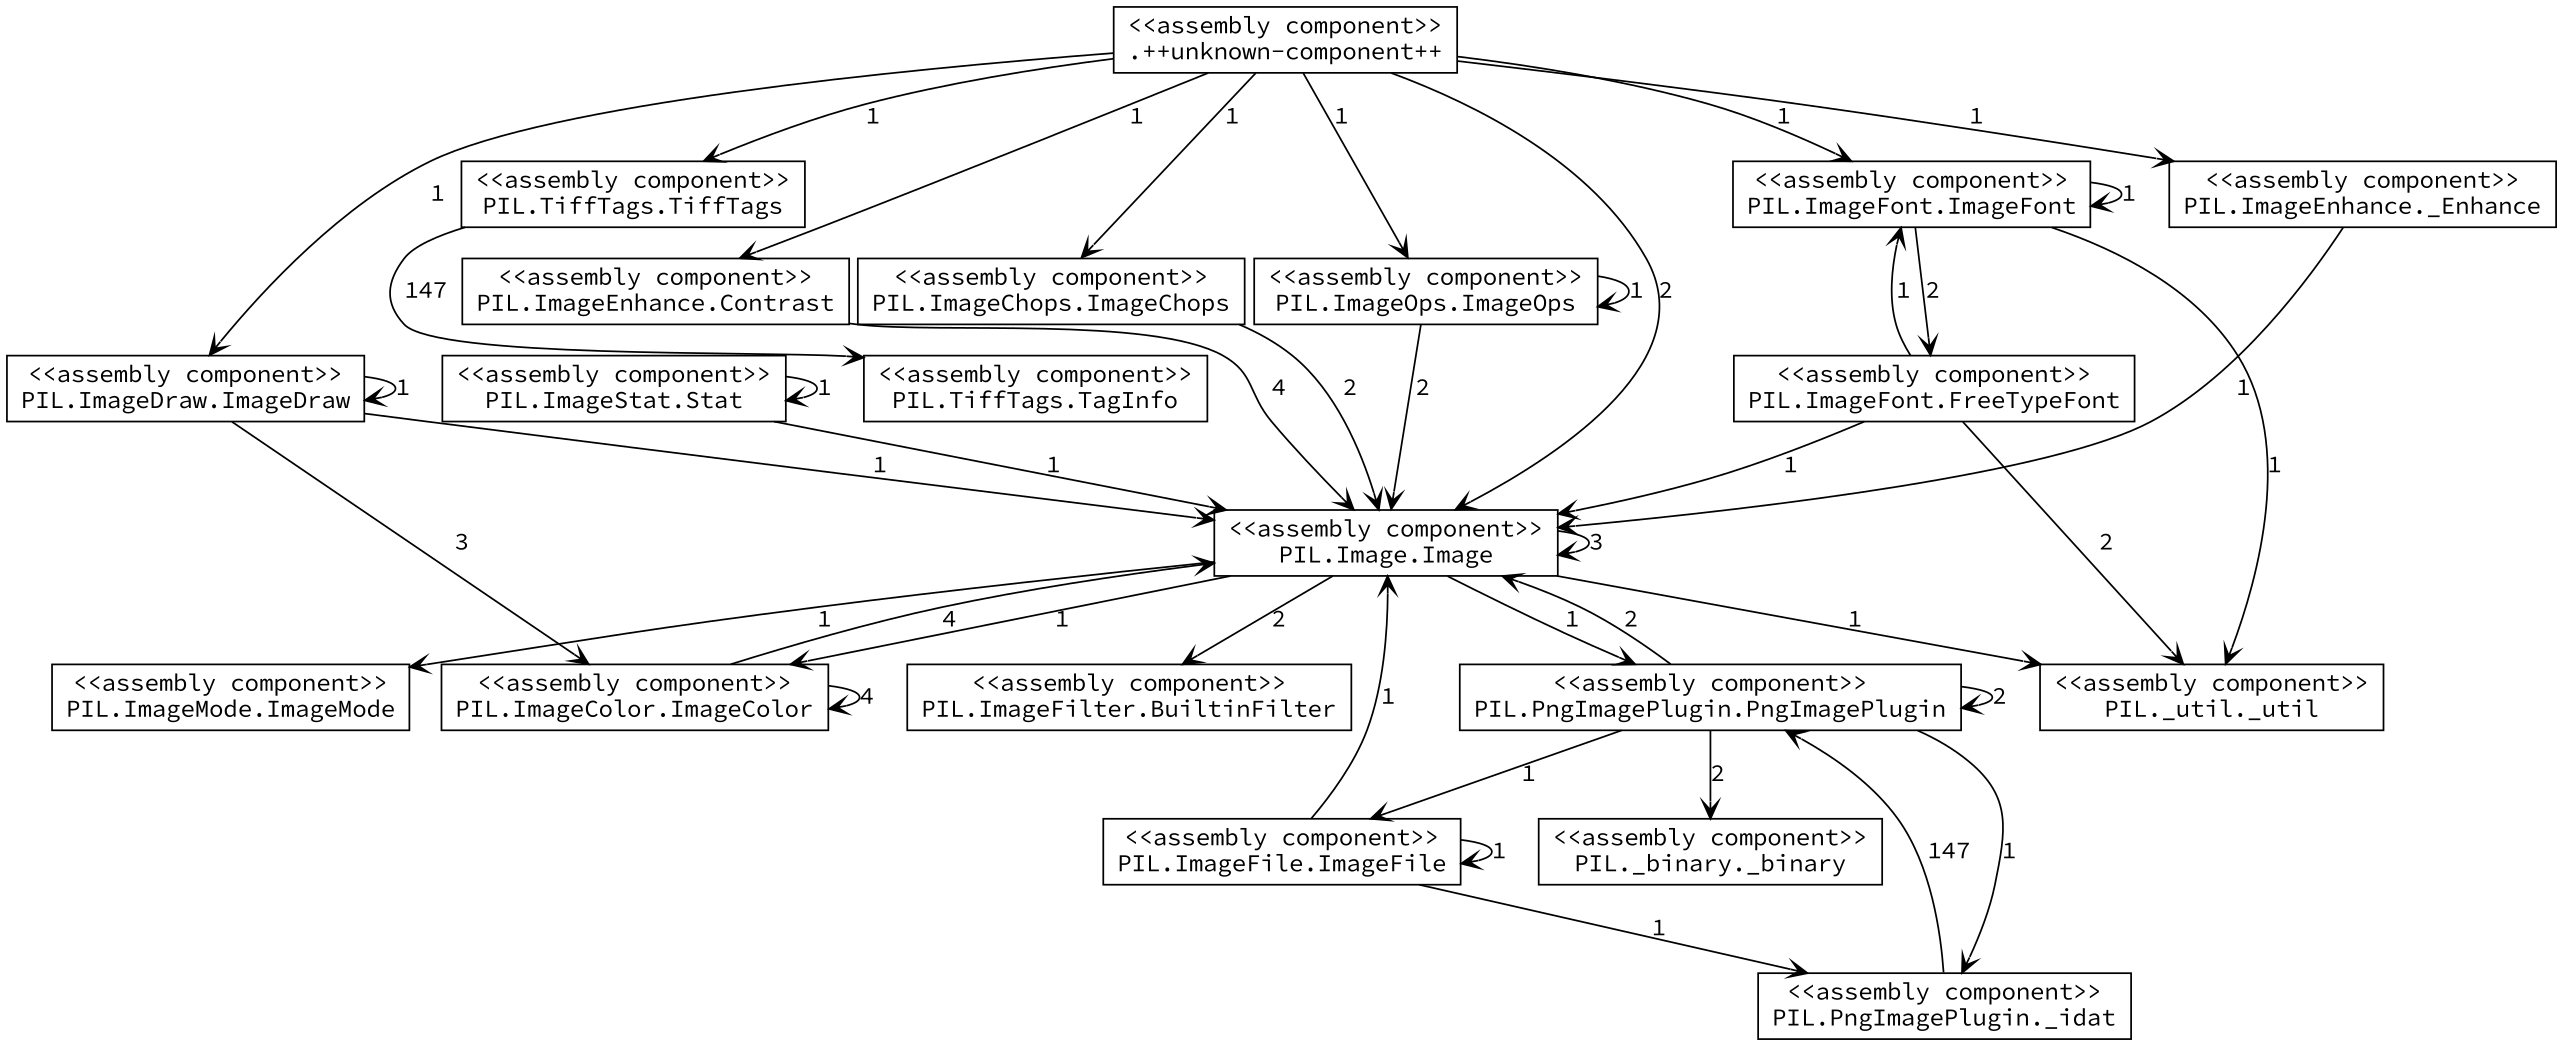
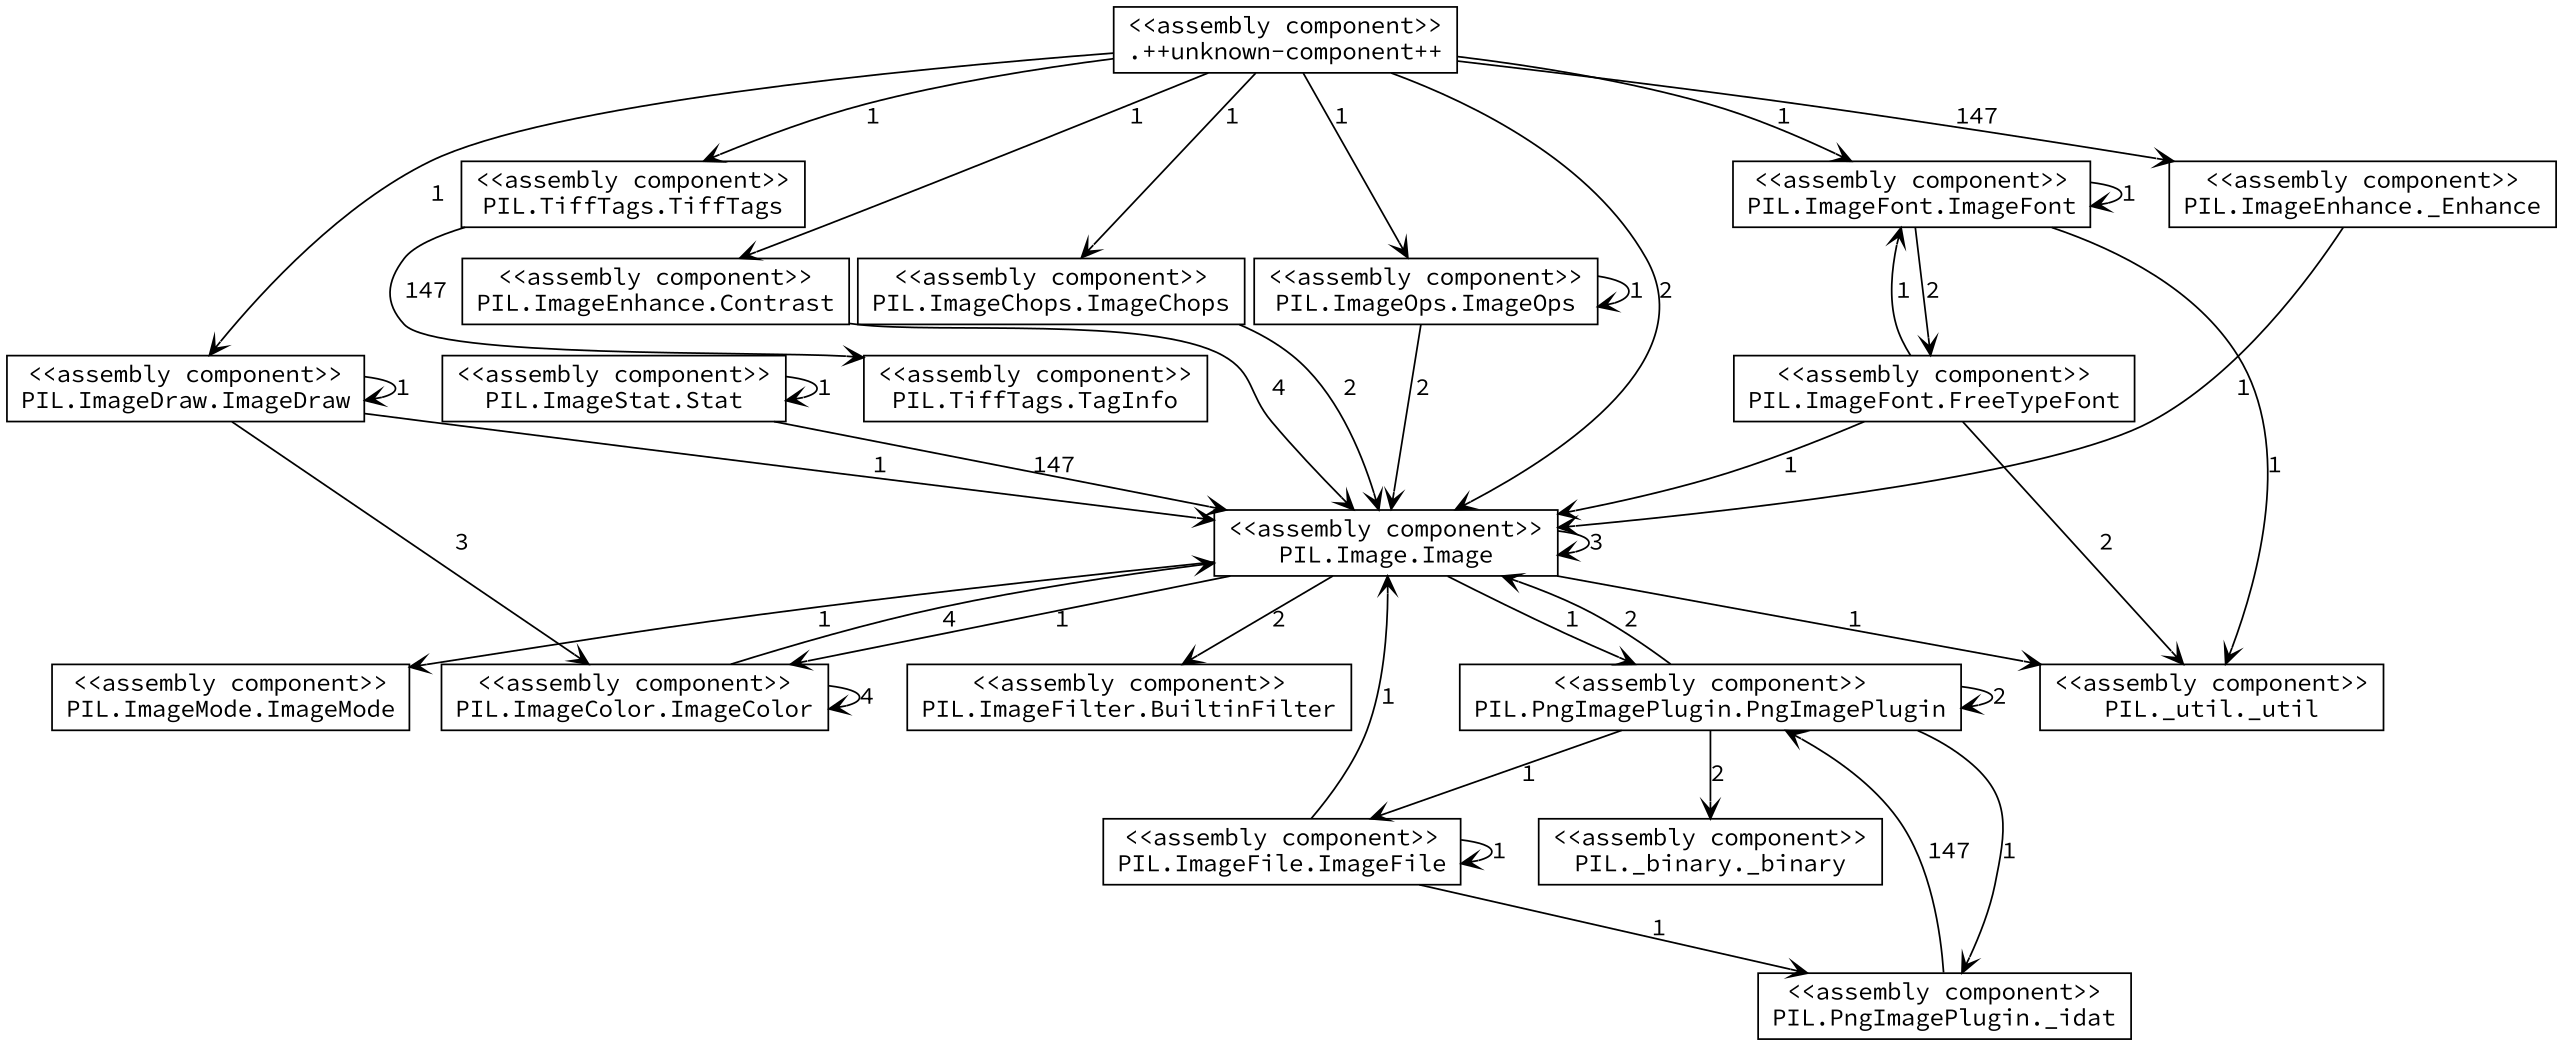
  digraph {
    fontname="Source Code Pro"
    rankdir=TB
    node [color="#000000" fillcolor="#ffffff" fontname="Source Code Pro" shape=box style=filled]
    edge [arrowhead=open color="#000000" fontname="Source Code Pro" style=solid]
    n1 [label="<<assembly component>>\n.++unknown-component++\n"]
    n2 [label="<<assembly component>>\nPIL.Image.Image\n"]
    n3 [label="<<assembly component>>\nPIL.ImageDraw.ImageDraw\n"]
    n4 [label="<<assembly component>>\nPIL.TiffTags.TiffTags\n"]
    n5 [label="<<assembly component>>\nPIL.ImageChops.ImageChops\n"]
    n6 [label="<<assembly component>>\nPIL.ImageEnhance.Contrast\n"]
    n7 [label="<<assembly component>>\nPIL.ImageOps.ImageOps\n"]
    n8 [label="<<assembly component>>\nPIL.ImageFont.ImageFont\n"]
    n9 [label="<<assembly component>>\nPIL.ImageEnhance._Enhance\n"]
    n10 [label="<<assembly component>>\nPIL.PngImagePlugin.PngImagePlugin\n"]
    n11 [label="<<assembly component>>\nPIL._util._util\n"]
    n12 [label="<<assembly component>>\nPIL.ImageColor.ImageColor\n"]
    n13 [label="<<assembly component>>\nPIL.ImageMode.ImageMode\n"]
    n14 [label="<<assembly component>>\nPIL.ImageFilter.BuiltinFilter\n"]
    n15 [label="<<assembly component>>\nPIL.TiffTags.TagInfo\n"]
    n16 [label="<<assembly component>>\nPIL.ImageFont.FreeTypeFont\n"]
    n17 [label="<<assembly component>>\nPIL.ImageFile.ImageFile\n"]
    n18 [label="<<assembly component>>\nPIL.PngImagePlugin._idat\n"]
    n19 [label="<<assembly component>>\nPIL._binary._binary\n"]
    n20 [label="<<assembly component>>\nPIL.ImageStat.Stat\n"]
    n1 -> n2 [label=2]
    n1 -> n3 [label=1]
    n1 -> n4 [label=1]
    n1 -> n5 [label=1]
    n1 -> n6 [label=1]
    n1 -> n7 [label=1]
    n1 -> n8 [label=1]
-   n1 -> n9 [label=1]
+   n1 -> n9 [label=147]
    n2 -> n2 [label=3]
    n2 -> n10 [label=1]
    n2 -> n11 [label=1]
    n2 -> n12 [label=1]
    n2 -> n13 [label=1]
    n2 -> n14 [label=2]
    n3 -> n2 [label=1]
    n3 -> n3 [label=1]
    n3 -> n12 [label=3]
    n4 -> n15 [label=147]
    n5 -> n2 [label=2]
    n6 -> n2 [label=4]
    n7 -> n2 [label=2]
    n7 -> n7 [label=1]
    n8 -> n8 [label=1]
    n8 -> n11 [label=1]
    n8 -> n16 [label=2]
    n9 -> n2 [label=1]
    n10 -> n2 [label=2]
    n10 -> n10 [label=2]
    n10 -> n17 [label=1]
    n10 -> n18 [label=1]
    n10 -> n19 [label=2]
    n12 -> n2 [label=4]
    n12 -> n12 [label=4]
    n16 -> n2 [label=1]
    n16 -> n8 [label=1]
    n16 -> n11 [label=2]
    n17 -> n2 [label=1]
    n17 -> n17 [label=1]
    n17 -> n18 [label=1]
    n18 -> n10 [label=147]
-   n20 -> n2 [label=1]
+   n20 -> n2 [label=147]
    n20 -> n20 [label=1]
  }
